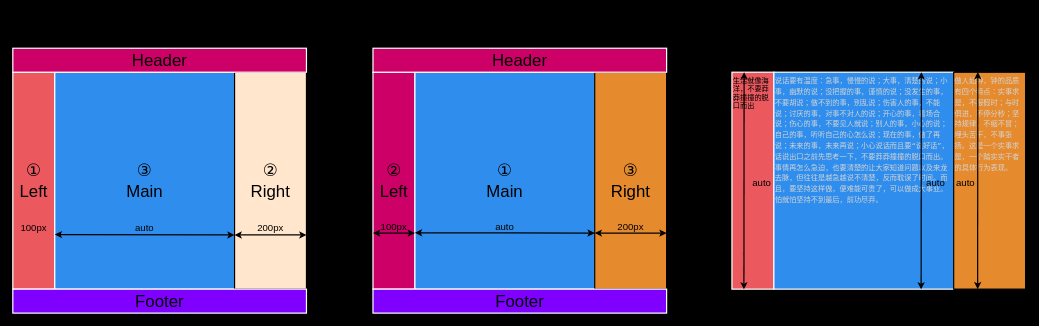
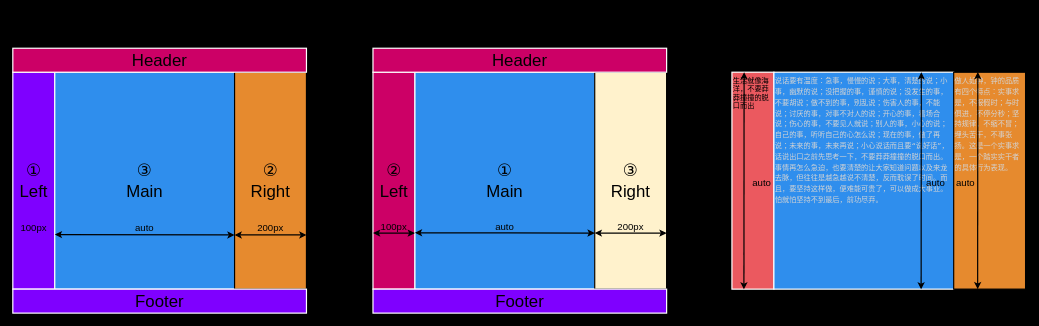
  <mxCell id="0" />
  <mxCell id="1" parent="0" />
- <mxCell id="2" value="&lt;font style=&quot;font-size: 28px;&quot;&gt;①&lt;br&gt;Left&lt;/font&gt;" style="rounded=0;whiteSpace=wrap;html=1;fillColor=#EB595F;strokeWidth=2;strokeColor=#FFFFFF;" parent="1" vertex="1"><mxGeometry x="20" y="120" width="70" height="362" as="geometry" /></mxCell>
+ <mxCell id="2" value="&lt;font style=&quot;font-size: 28px;&quot;&gt;①&lt;br&gt;Left&lt;/font&gt;" style="rounded=0;whiteSpace=wrap;html=1;fillColor=#7f00ff;strokeWidth=2;strokeColor=#FFFFFF;" parent="1" vertex="1"><mxGeometry x="20" y="120" width="70" height="362" as="geometry" /></mxCell>
  <mxCell id="3" value="&lt;font style=&quot;font-size: 28px;&quot;&gt;③&lt;br&gt;Main&lt;/font&gt;" style="rounded=0;whiteSpace=wrap;html=1;fillColor=#2F8EED;strokeWidth=2;gradientColor=none;strokeColor=#FFFFFF;" parent="1" vertex="1"><mxGeometry x="90" y="120" width="300" height="362" as="geometry" /></mxCell>
- <mxCell id="4" value="&lt;font style=&quot;font-size: 28px;&quot;&gt;②&lt;br&gt;Right&lt;/font&gt;" style="rounded=0;whiteSpace=wrap;html=1;fillColor=#ffe6cc;strokeWidth=2;" parent="1" vertex="1"><mxGeometry x="390" y="120" width="120" height="362" as="geometry" /></mxCell>
+ <mxCell id="4" value="&lt;font style=&quot;font-size: 28px;&quot;&gt;②&lt;br&gt;Right&lt;/font&gt;" style="rounded=0;whiteSpace=wrap;html=1;fillColor=#E68A2E;strokeWidth=2;" parent="1" vertex="1"><mxGeometry x="390" y="120" width="120" height="362" as="geometry" /></mxCell>
  <mxCell id="5" value="&lt;font style=&quot;font-size: 34px;&quot;&gt;小心的说&lt;/font&gt;" style="text;html=1;strokeColor=none;fillColor=none;align=center;verticalAlign=middle;whiteSpace=wrap;rounded=0;fontSize=28;" parent="1" vertex="1"><mxGeometry x="189" y="20" width="142" height="30" as="geometry" /></mxCell>
  <mxCell id="6" value="&lt;font style=&quot;font-size: 28px;&quot;&gt;②&lt;br&gt;Left&lt;/font&gt;" style="rounded=0;whiteSpace=wrap;html=1;fillColor=#cc0066;strokeWidth=2;strokeColor=#FFFFFF;" parent="1" vertex="1"><mxGeometry x="621" y="120" width="70" height="362" as="geometry" /></mxCell>
  <mxCell id="7" value="&lt;font style=&quot;font-size: 28px;&quot;&gt;①&lt;br&gt;Main&lt;/font&gt;" style="rounded=0;whiteSpace=wrap;html=1;fillColor=#2F8EED;strokeWidth=2;gradientColor=none;strokeColor=#FFFFFF;" parent="1" vertex="1"><mxGeometry x="691" y="120" width="300" height="362" as="geometry" /></mxCell>
- <mxCell id="8" value="&lt;font style=&quot;font-size: 28px;&quot;&gt;③&lt;br&gt;Right&lt;/font&gt;" style="rounded=0;whiteSpace=wrap;html=1;fillColor=#E68A2E;strokeWidth=2;" parent="1" vertex="1"><mxGeometry x="991" y="120" width="120" height="362" as="geometry" /></mxCell>
+ <mxCell id="8" value="&lt;font style=&quot;font-size: 28px;&quot;&gt;③&lt;br&gt;Right&lt;/font&gt;" style="rounded=0;whiteSpace=wrap;html=1;fillColor=#fff2cc;strokeWidth=2;" parent="1" vertex="1"><mxGeometry x="991" y="120" width="120" height="362" as="geometry" /></mxCell>
  <mxCell id="9" value="&lt;font style=&quot;font-size: 34px;&quot;&gt;谨慎的说&lt;/font&gt;" style="text;html=1;strokeColor=none;fillColor=none;align=center;verticalAlign=middle;whiteSpace=wrap;rounded=0;fontSize=28;" parent="1" vertex="1"><mxGeometry x="795" y="20" width="142" height="30" as="geometry" /></mxCell>
  <mxCell id="10" value="&lt;div style=&quot;&quot;&gt;&lt;br&gt;&lt;/div&gt;" style="endArrow=classic;startArrow=classic;html=1;rounded=0;fontSize=34;exitX=0;exitY=0.75;exitDx=0;exitDy=0;entryX=1;entryY=0.75;entryDx=0;entryDy=0;strokeWidth=2;labelBackgroundColor=none;align=center;verticalAlign=middle;horizontal=1;" parent="1" target="3" edge="1"><mxGeometry width="50" height="50" relative="1" as="geometry"><mxPoint x="90" y="391" as="sourcePoint" /><mxPoint x="160" y="391" as="targetPoint" /></mxGeometry></mxCell>
  <mxCell id="11" value="&lt;div style=&quot;&quot;&gt;&lt;br&gt;&lt;/div&gt;" style="endArrow=classic;startArrow=classic;html=1;rounded=0;fontSize=34;exitX=0;exitY=0.75;exitDx=0;exitDy=0;entryX=1;entryY=0.75;entryDx=0;entryDy=0;strokeWidth=2;labelBackgroundColor=none;align=center;verticalAlign=middle;horizontal=1;" parent="1" source="4" target="4" edge="1"><mxGeometry width="50" height="50" relative="1" as="geometry"><mxPoint x="100" y="401" as="sourcePoint" /><mxPoint x="400" y="401.5" as="targetPoint" /></mxGeometry></mxCell>
  <mxCell id="12" value="100px" style="text;html=1;strokeColor=none;fillColor=none;align=center;verticalAlign=middle;whiteSpace=wrap;rounded=0;labelBackgroundColor=none;fontSize=16;" parent="1" vertex="1"><mxGeometry x="25" y="365" width="60" height="30" as="geometry" /></mxCell>
  <mxCell id="13" value="auto" style="text;html=1;strokeColor=none;fillColor=none;align=center;verticalAlign=middle;whiteSpace=wrap;rounded=0;labelBackgroundColor=none;fontSize=16;" parent="1" vertex="1"><mxGeometry x="210" y="365" width="60" height="30" as="geometry" /></mxCell>
  <mxCell id="14" value="200px" style="text;html=1;strokeColor=none;fillColor=none;align=center;verticalAlign=middle;whiteSpace=wrap;rounded=0;labelBackgroundColor=none;fontSize=16;" parent="1" vertex="1"><mxGeometry x="420" y="365" width="60" height="30" as="geometry" /></mxCell>
  <mxCell id="15" value="&lt;div style=&quot;&quot;&gt;&lt;br&gt;&lt;/div&gt;" style="endArrow=classic;startArrow=classic;html=1;rounded=0;fontSize=34;exitX=0;exitY=0.75;exitDx=0;exitDy=0;entryX=1;entryY=0.75;entryDx=0;entryDy=0;strokeWidth=2;labelBackgroundColor=none;align=center;verticalAlign=middle;horizontal=1;" parent="1" edge="1"><mxGeometry width="50" height="50" relative="1" as="geometry"><mxPoint x="691" y="388" as="sourcePoint" /><mxPoint x="991" y="388.5" as="targetPoint" /></mxGeometry></mxCell>
  <mxCell id="16" value="&lt;div style=&quot;&quot;&gt;&lt;br&gt;&lt;/div&gt;" style="endArrow=classic;startArrow=classic;html=1;rounded=0;fontSize=34;exitX=0;exitY=0.75;exitDx=0;exitDy=0;entryX=1;entryY=0.75;entryDx=0;entryDy=0;strokeWidth=2;labelBackgroundColor=none;align=center;verticalAlign=middle;horizontal=1;" parent="1" edge="1"><mxGeometry width="50" height="50" relative="1" as="geometry"><mxPoint x="991" y="388.5" as="sourcePoint" /><mxPoint x="1111" y="388.5" as="targetPoint" /></mxGeometry></mxCell>
  <mxCell id="17" value="&lt;div style=&quot;&quot;&gt;&lt;br&gt;&lt;/div&gt;" style="endArrow=classic;startArrow=classic;html=1;rounded=0;fontSize=34;exitX=0;exitY=0.75;exitDx=0;exitDy=0;entryX=0;entryY=0.75;entryDx=0;entryDy=0;strokeWidth=2;labelBackgroundColor=none;align=center;verticalAlign=middle;horizontal=1;" parent="1" edge="1"><mxGeometry width="50" height="50" relative="1" as="geometry"><mxPoint x="621" y="388.5" as="sourcePoint" /><mxPoint x="691" y="388.5" as="targetPoint" /></mxGeometry></mxCell>
  <mxCell id="18" value="100px" style="text;html=1;strokeColor=none;fillColor=none;align=center;verticalAlign=middle;whiteSpace=wrap;rounded=0;labelBackgroundColor=none;fontSize=16;" parent="1" vertex="1"><mxGeometry x="626" y="362" width="60" height="30" as="geometry" /></mxCell>
  <mxCell id="19" value="auto" style="text;html=1;strokeColor=none;fillColor=none;align=center;verticalAlign=middle;whiteSpace=wrap;rounded=0;labelBackgroundColor=none;fontSize=16;" parent="1" vertex="1"><mxGeometry x="811" y="362" width="60" height="30" as="geometry" /></mxCell>
  <mxCell id="20" value="200px" style="text;html=1;strokeColor=none;fillColor=none;align=center;verticalAlign=middle;whiteSpace=wrap;rounded=0;labelBackgroundColor=none;fontSize=16;" parent="1" vertex="1"><mxGeometry x="1021" y="362" width="60" height="30" as="geometry" /></mxCell>
  <mxCell id="21" value="&lt;font style=&quot;font-size: 28px;&quot;&gt;Header&lt;/font&gt;" style="rounded=0;whiteSpace=wrap;html=1;fillColor=#CC0066;strokeWidth=2;strokeColor=#FFFFFF;verticalAlign=middle;" parent="1" vertex="1"><mxGeometry x="20" y="80" width="490" height="40" as="geometry" /></mxCell>
  <mxCell id="22" value="&lt;font style=&quot;font-size: 28px;&quot;&gt;Footer&lt;/font&gt;" style="rounded=0;whiteSpace=wrap;html=1;fillColor=#7F00FF;strokeWidth=2;strokeColor=#FFFFFF;verticalAlign=middle;" parent="1" vertex="1"><mxGeometry x="20" y="482" width="490" height="40" as="geometry" /></mxCell>
  <mxCell id="23" value="&lt;font style=&quot;font-size: 28px;&quot;&gt;Header&lt;/font&gt;" style="rounded=0;whiteSpace=wrap;html=1;fillColor=#CC0066;strokeWidth=2;strokeColor=#FFFFFF;verticalAlign=middle;" parent="1" vertex="1"><mxGeometry x="621" y="80" width="490" height="40" as="geometry" /></mxCell>
  <mxCell id="24" value="&lt;font style=&quot;font-size: 28px;&quot;&gt;Footer&lt;/font&gt;" style="rounded=0;whiteSpace=wrap;html=1;fillColor=#7F00FF;strokeWidth=2;strokeColor=#FFFFFF;verticalAlign=middle;" parent="1" vertex="1"><mxGeometry x="621" y="482" width="490" height="40" as="geometry" /></mxCell>
  <mxCell id="25" value="生活就像海洋，不要莽莽撞撞的脱口而出" style="rounded=0;whiteSpace=wrap;html=1;fillColor=#EB595F;strokeWidth=2;strokeColor=#FFFFFF;verticalAlign=top;align=left;" vertex="1" parent="1"><mxGeometry x="1220" y="120" width="70" height="362" as="geometry" /></mxCell>
  <mxCell id="26" value="&lt;div style=&quot;color: rgb(212, 212, 212); font-family: Menlo, Monaco, &amp;quot;Courier New&amp;quot;, monospace; line-height: 18px;&quot;&gt;说话要有温度：急事，慢慢的说；大事，清楚的说；小事，幽默的说；没把握的事，谨慎的说；没发生的事，不要胡说；做不到的事，别乱说；伤害人的事，不能说；讨厌的事，对事不对人的说；开心的事，看场合说；伤心的事，不要见人就说；别人的事，小心的说；自己的事，听听自己的心怎么说；现在的事，做了再说；未来的事，未来再说；小心说话而且要“说好话”，话说出口之前先思考一下，不要莽莽撞撞的脱口而出。事情再怎么急迫，也要清楚的让大家知道问题以及来龙去脉，但往往是越急越说不清楚，反而耽误了时间。而且，要坚持这样做，便难能可贵了，可以做成大事业。怕就怕坚持不到最后，前功尽弃。&lt;/div&gt;" style="rounded=0;whiteSpace=wrap;html=1;fillColor=#2F8EED;strokeWidth=2;gradientColor=none;strokeColor=#FFFFFF;verticalAlign=top;align=left;" vertex="1" parent="1"><mxGeometry x="1290" y="120" width="300" height="362" as="geometry" /></mxCell>
  <mxCell id="27" value="&lt;div style=&quot;color: rgb(212, 212, 212); font-family: Menlo, Monaco, &amp;quot;Courier New&amp;quot;, monospace; line-height: 18px;&quot;&gt;做人如钟，钟的品质有四个特点：实事求是，不报假时；与时俱进，不停分秒；坚持规律，不缩不冒；埋头苦干，不事张扬。这是一个实事求是，一个踏实实干者的具体行为表现。&lt;/div&gt;" style="rounded=0;whiteSpace=wrap;html=1;fillColor=#E68A2E;strokeWidth=2;verticalAlign=top;align=left;" vertex="1" parent="1"><mxGeometry x="1590" y="120" width="120" height="362" as="geometry" /></mxCell>
  <mxCell id="28" value="&lt;font style=&quot;font-size: 34px;&quot;&gt;等高布局&lt;/font&gt;" style="text;html=1;strokeColor=none;fillColor=none;align=center;verticalAlign=middle;whiteSpace=wrap;rounded=0;fontSize=28;" vertex="1" parent="1"><mxGeometry x="1394" y="65" width="142" height="30" as="geometry" /></mxCell>
  <mxCell id="29" value="&lt;div style=&quot;&quot;&gt;&lt;br&gt;&lt;/div&gt;" style="endArrow=classic;startArrow=classic;html=1;rounded=0;fontSize=34;exitX=0;exitY=0.75;exitDx=0;exitDy=0;strokeWidth=2;labelBackgroundColor=none;align=center;verticalAlign=middle;horizontal=1;entryX=0.819;entryY=1.001;entryDx=0;entryDy=0;entryPerimeter=0;" edge="1" parent="1" target="26"><mxGeometry width="50" height="50" relative="1" as="geometry"><mxPoint x="1536" y="120" as="sourcePoint" /><mxPoint x="1536" y="332" as="targetPoint" /></mxGeometry></mxCell>
  <mxCell id="30" value="auto" style="text;html=1;strokeColor=none;fillColor=none;align=center;verticalAlign=middle;whiteSpace=wrap;rounded=0;labelBackgroundColor=none;fontSize=16;" vertex="1" parent="1"><mxGeometry x="1530" y="290" width="60" height="30" as="geometry" /></mxCell>
  <mxCell id="31" value="&lt;div style=&quot;&quot;&gt;&lt;br&gt;&lt;/div&gt;" style="endArrow=classic;startArrow=classic;html=1;rounded=0;fontSize=34;exitX=0;exitY=0.75;exitDx=0;exitDy=0;strokeWidth=2;labelBackgroundColor=none;align=center;verticalAlign=middle;horizontal=1;entryX=0.819;entryY=1.001;entryDx=0;entryDy=0;entryPerimeter=0;" edge="1" parent="1"><mxGeometry width="50" height="50" relative="1" as="geometry"><mxPoint x="1240.3" y="120" as="sourcePoint" /><mxPoint x="1240" y="482.362" as="targetPoint" /></mxGeometry></mxCell>
  <mxCell id="32" value="&lt;div style=&quot;&quot;&gt;&lt;br&gt;&lt;/div&gt;" style="endArrow=classic;startArrow=classic;html=1;rounded=0;fontSize=34;exitX=0;exitY=0.75;exitDx=0;exitDy=0;strokeWidth=2;labelBackgroundColor=none;align=center;verticalAlign=middle;horizontal=1;entryX=0.819;entryY=1.001;entryDx=0;entryDy=0;entryPerimeter=0;" edge="1" parent="1"><mxGeometry width="50" height="50" relative="1" as="geometry"><mxPoint x="1630.3" y="119.64" as="sourcePoint" /><mxPoint x="1630" y="482.002" as="targetPoint" /></mxGeometry></mxCell>
  <mxCell id="33" value="auto" style="text;html=1;strokeColor=none;fillColor=none;align=center;verticalAlign=middle;whiteSpace=wrap;rounded=0;labelBackgroundColor=none;fontSize=16;" vertex="1" parent="1"><mxGeometry x="1240" y="290" width="60" height="30" as="geometry" /></mxCell>
  <mxCell id="34" value="auto" style="text;html=1;strokeColor=none;fillColor=none;align=center;verticalAlign=middle;whiteSpace=wrap;rounded=0;labelBackgroundColor=none;fontSize=16;" vertex="1" parent="1"><mxGeometry x="1580" y="290" width="60" height="30" as="geometry" /></mxCell>
